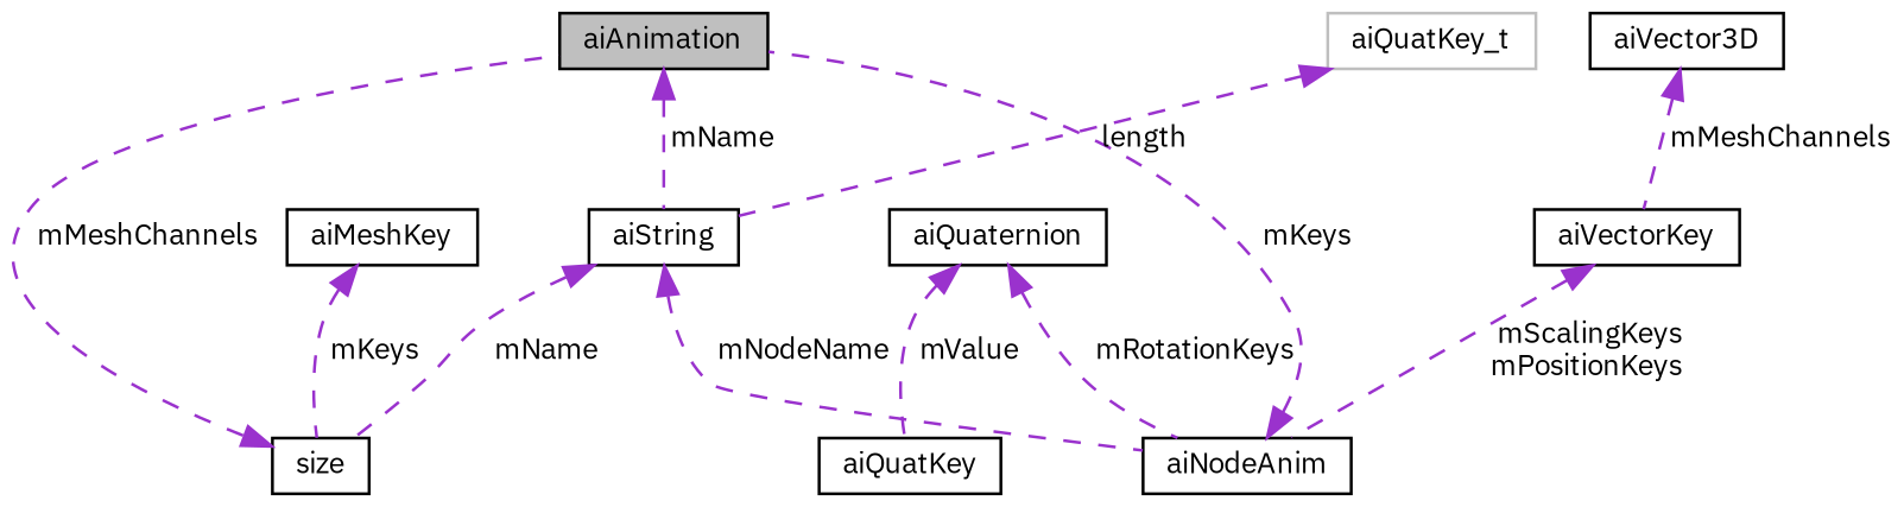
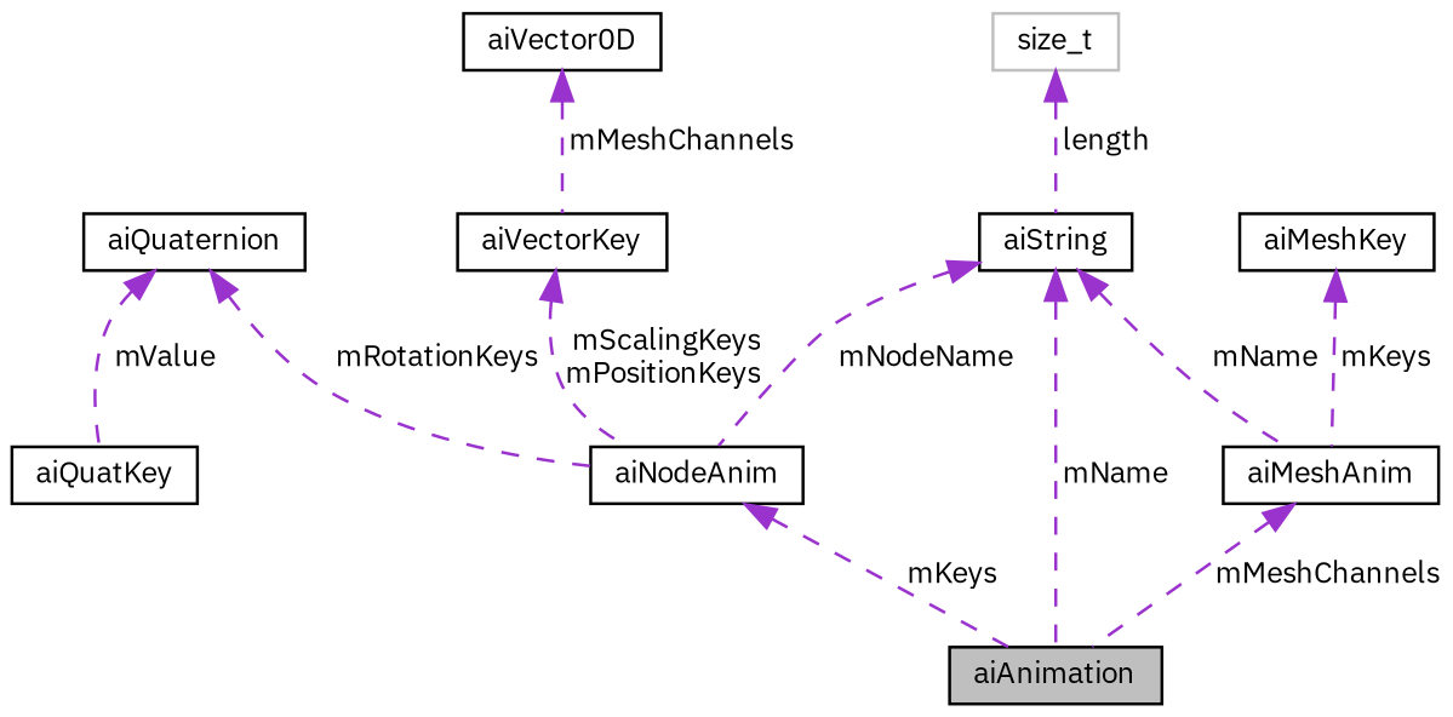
  digraph {
    fontname="IBM Plex Sans"
    node [color=black fillcolor=white fontname="IBM Plex Sans" fontsize=10 shape=record style=filled]
    edge [color=darkorchid3 dir=back fontname="IBM Plex Sans" fontsize=10 labelfontname=Helvetica labelfontsize=10 style=dashed]
    n1 [fillcolor=grey75 fontcolor=black height=0.2 label=aiAnimation width=0.4]
    n2 [height=0.2 label=aiString width=0.4]
    n3 [height=0.2 label=aiNodeAnim width=0.4]
-   n4 [height=0.2 label=size width=0.4]
-   n5 [color=grey75 height=0.2 label=aiQuatKey_t width=0.4]
+   n4 [height=0.2 label=aiMeshAnim width=0.4]
+   n5 [color=grey75 height=0.2 label=size_t width=0.4]
    n6 [height=0.2 label=aiQuatKey width=0.4]
    n7 [height=0.2 label=aiQuaternion width=0.4]
    n8 [height=0.2 label=aiVectorKey width=0.4]
-   n9 [height=0.2 label=aiVector3D width=0.4]
+   n9 [height=0.2 label=aiVector0D width=0.4]
    n10 [height=0.2 label=aiMeshKey width=0.4]
-   n1 -> n2 [label=" mName"]
+   n2 -> n1 [label=" mName"]
    n2 -> n3 [label=" mNodeName"]
    n2 -> n4 [label=" mName"]
    n3 -> n1 [label=" mKeys"]
    n4 -> n1 [label=" mMeshChannels"]
    n5 -> n2 [label=" length"]
    n7 -> n3 [label=" mRotationKeys"]
    n7 -> n6 [label=" mValue"]
    n8 -> n3 [label=" mScalingKeys\nmPositionKeys"]
    n9 -> n8 [label=" mMeshChannels"]
    n10 -> n4 [label=" mKeys"]
  }
